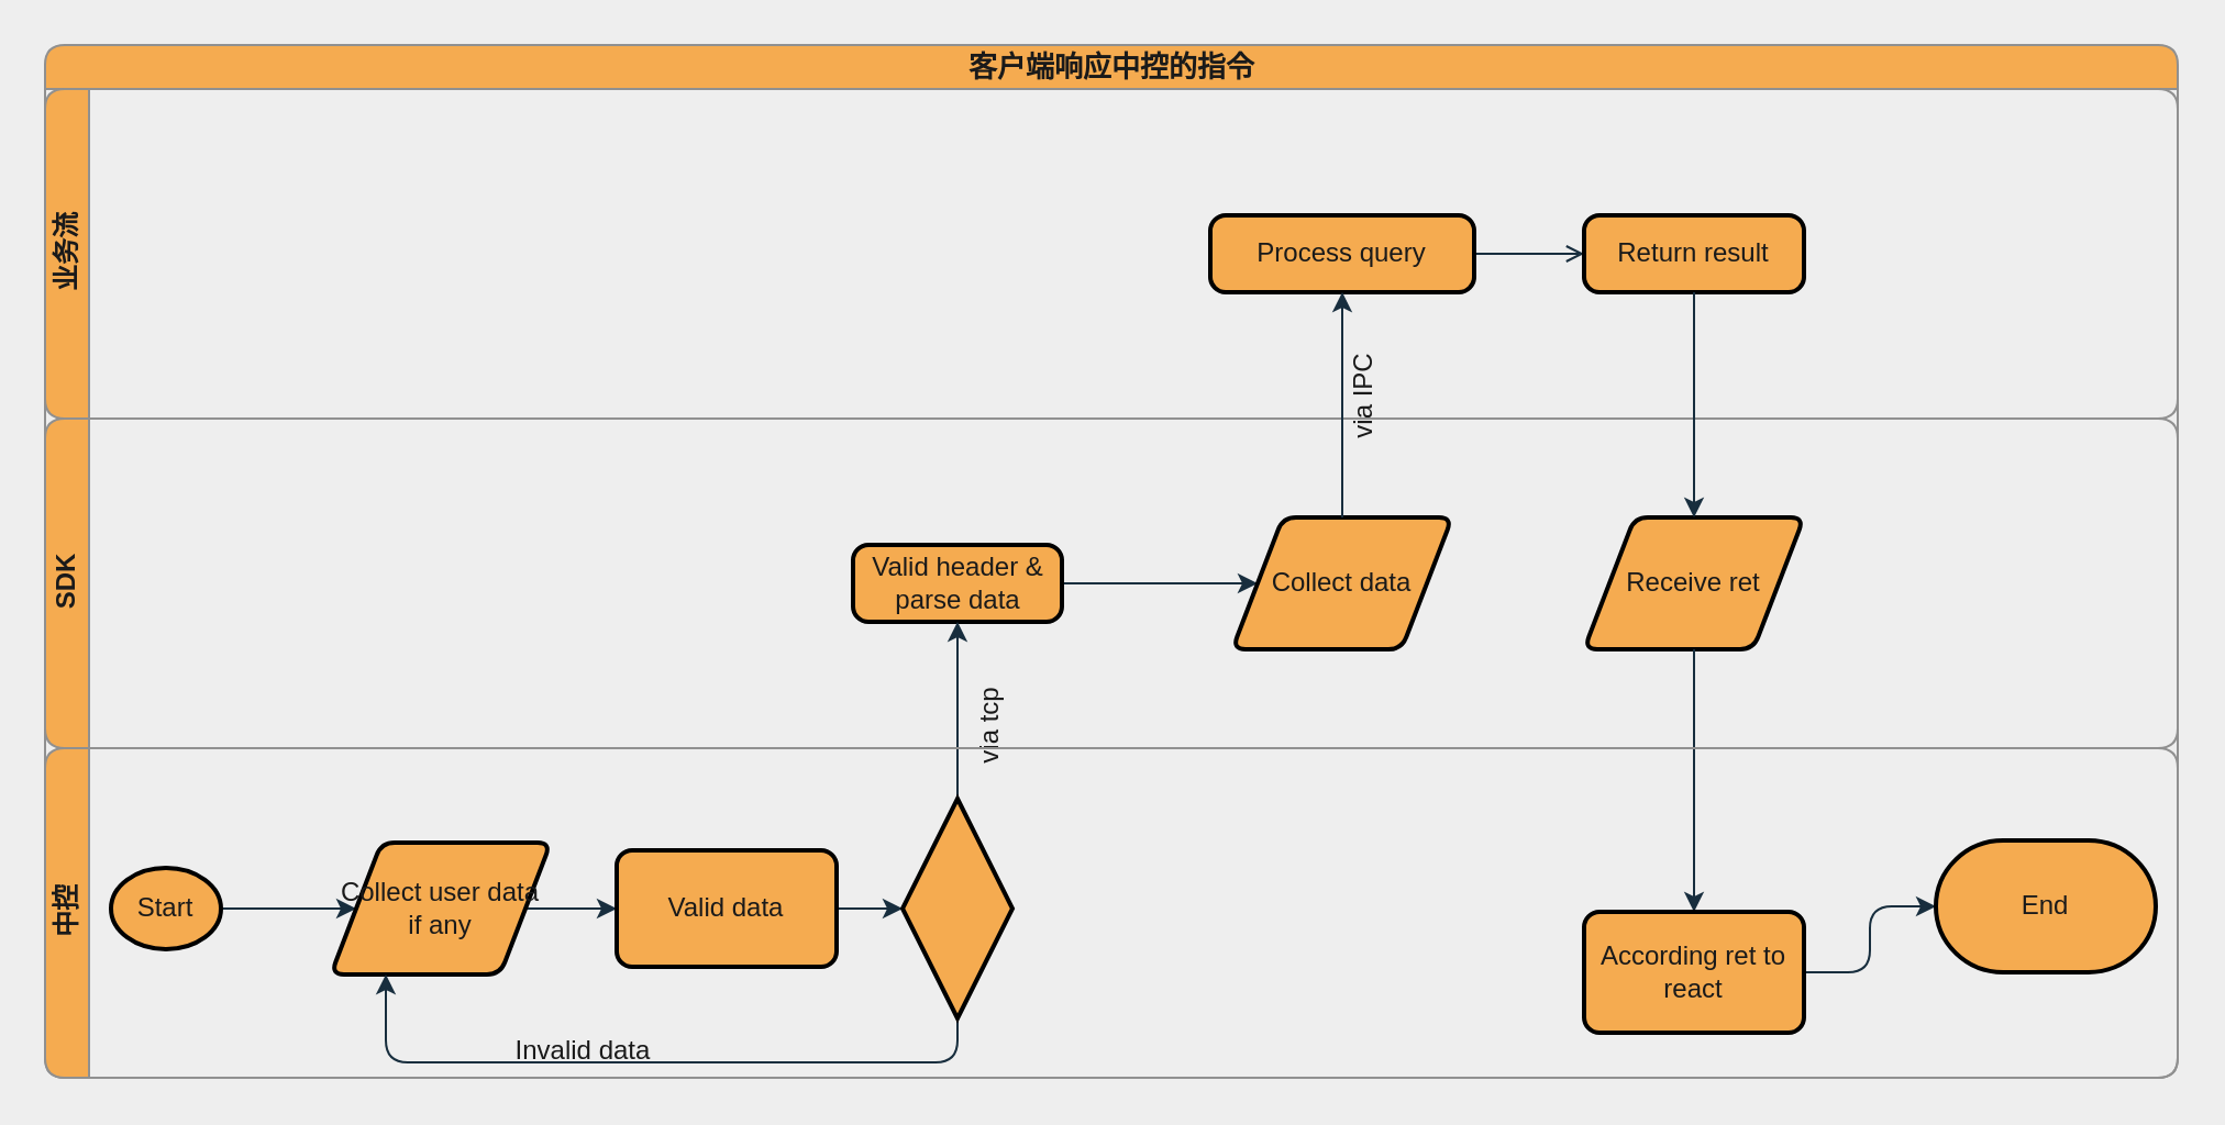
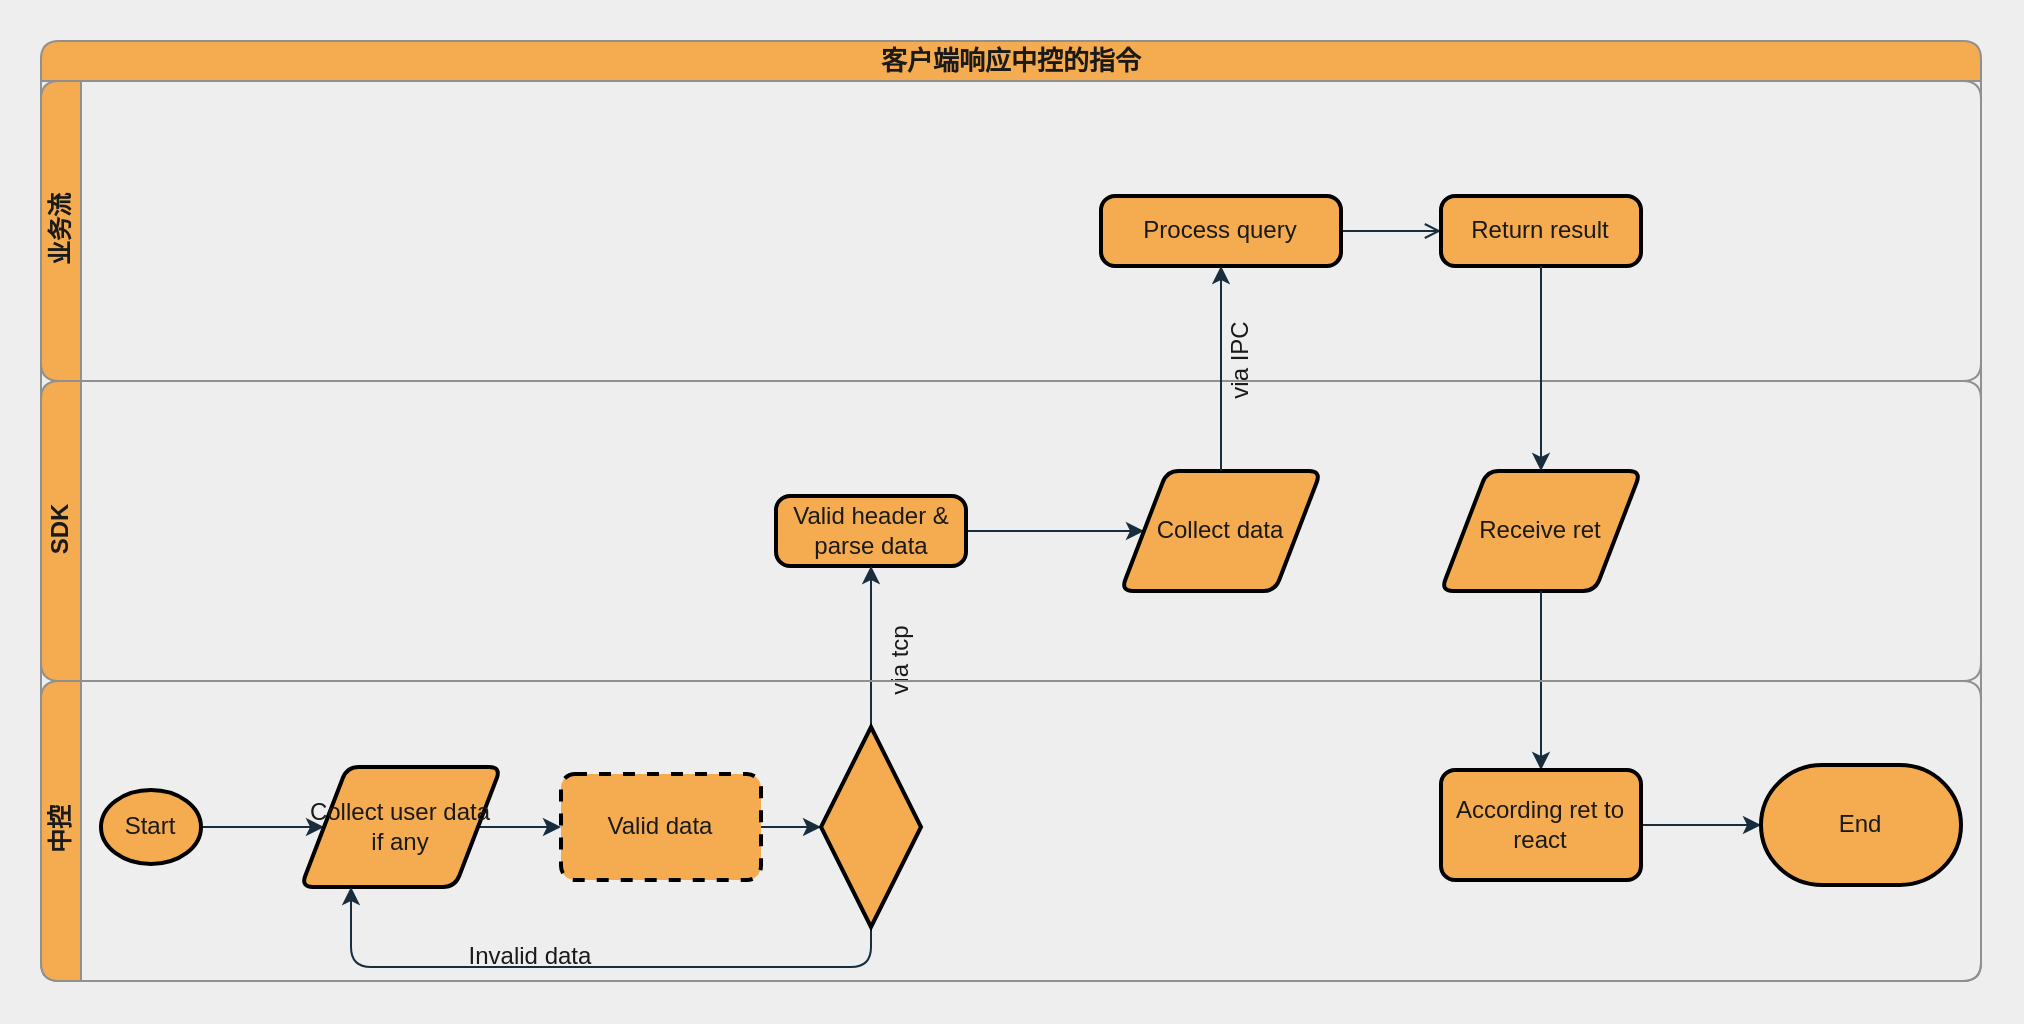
  <mxCell id="0" />
  <mxCell id="1" parent="0" />
  <mxCell id="2" value="客户端响应中控的指令" style="swimlane;html=1;childLayout=stackLayout;horizontal=1;startSize=20;horizontalStack=0;shadow=0;labelBackgroundColor=none;strokeWidth=1;fontFamily=Verdana;fontSize=13;align=center;fillColor=#F5AB50;strokeColor=#909090;fontColor=#1A1A1A;rounded=1;" parent="1" vertex="1"><mxGeometry x="20" y="20" width="970" height="470" as="geometry" /></mxCell>
  <mxCell id="3" value="业务流" style="swimlane;html=1;startSize=20;horizontal=0;fontSize=12;fillColor=#F5AB50;strokeColor=#909090;fontColor=#1A1A1A;rounded=1;" parent="2" vertex="1"><mxGeometry y="20" width="970" height="150" as="geometry" /></mxCell>
  <mxCell id="4" style="edgeStyle=orthogonalEdgeStyle;rounded=1;orthogonalLoop=1;jettySize=auto;html=1;entryX=0;entryY=0.5;entryDx=0;entryDy=0;strokeColor=#182E3E;fontColor=#1A1A1A;endArrow=open;" edge="1" parent="3" source="5" target="6"><mxGeometry relative="1" as="geometry" /></mxCell>
  <mxCell id="5" value="Process query" style="rounded=1;whiteSpace=wrap;html=1;absoluteArcSize=1;arcSize=14;strokeWidth=2;fillColor=#F5AB50;fontColor=#1A1A1A;" vertex="1" parent="3"><mxGeometry x="530" y="57.5" width="120" height="35" as="geometry" /></mxCell>
  <mxCell id="6" value="Return result" style="rounded=1;whiteSpace=wrap;html=1;absoluteArcSize=1;arcSize=14;strokeWidth=2;fillColor=#F5AB50;fontColor=#1A1A1A;" vertex="1" parent="3"><mxGeometry x="700" y="57.5" width="100" height="35" as="geometry" /></mxCell>
  <mxCell id="7" value="via IPC" style="text;html=1;strokeColor=none;fillColor=none;align=center;verticalAlign=middle;whiteSpace=wrap;rounded=0;fontColor=#1A1A1A;horizontal=0;" vertex="1" parent="3"><mxGeometry x="590" y="110" width="20" height="60" as="geometry" /></mxCell>
  <mxCell id="8" value="SDK" style="swimlane;html=1;startSize=20;horizontal=0;fontSize=12;fillColor=#F5AB50;strokeColor=#909090;fontColor=#1A1A1A;rounded=1;" parent="2" vertex="1"><mxGeometry y="170" width="970" height="150" as="geometry" /></mxCell>
  <mxCell id="9" style="edgeStyle=orthogonalEdgeStyle;rounded=1;orthogonalLoop=1;jettySize=auto;html=1;entryX=0;entryY=0.5;entryDx=0;entryDy=0;strokeColor=#182E3E;fontColor=#1A1A1A;" edge="1" parent="8" source="10" target="12"><mxGeometry relative="1" as="geometry" /></mxCell>
  <mxCell id="10" value="Valid header &amp;amp; parse data" style="rounded=1;whiteSpace=wrap;html=1;absoluteArcSize=1;arcSize=14;strokeWidth=2;fillColor=#F5AB50;fontColor=#1A1A1A;" vertex="1" parent="8"><mxGeometry x="367.5" y="57.5" width="95" height="35" as="geometry" /></mxCell>
  <mxCell id="11" value="via tcp" style="text;html=1;strokeColor=none;fillColor=none;align=center;verticalAlign=middle;whiteSpace=wrap;rounded=0;fontColor=#1A1A1A;direction=south;horizontal=0;" vertex="1" parent="8"><mxGeometry x="420" y="105" width="20" height="70" as="geometry" /></mxCell>
  <mxCell id="12" value="Collect data" style="shape=parallelogram;html=1;strokeWidth=2;perimeter=parallelogramPerimeter;whiteSpace=wrap;rounded=1;arcSize=12;size=0.23;fillColor=#F5AB50;fontColor=#1A1A1A;" vertex="1" parent="8"><mxGeometry x="540" y="45" width="100" height="60" as="geometry" /></mxCell>
  <mxCell id="13" value="Receive ret" style="shape=parallelogram;html=1;strokeWidth=2;perimeter=parallelogramPerimeter;whiteSpace=wrap;rounded=1;arcSize=12;size=0.23;fillColor=#F5AB50;fontColor=#1A1A1A;" vertex="1" parent="8"><mxGeometry x="700" y="45" width="100" height="60" as="geometry" /></mxCell>
  <mxCell id="14" style="edgeStyle=orthogonalEdgeStyle;rounded=1;orthogonalLoop=1;jettySize=auto;html=1;entryX=0.5;entryY=1;entryDx=0;entryDy=0;strokeColor=#182E3E;fontColor=#1A1A1A;" edge="1" parent="2" source="25" target="10"><mxGeometry relative="1" as="geometry" /></mxCell>
  <mxCell id="15" style="edgeStyle=orthogonalEdgeStyle;rounded=1;orthogonalLoop=1;jettySize=auto;html=1;entryX=0.5;entryY=1;entryDx=0;entryDy=0;strokeColor=#182E3E;fontColor=#1A1A1A;" edge="1" parent="2" source="12" target="5"><mxGeometry relative="1" as="geometry" /></mxCell>
  <mxCell id="16" style="edgeStyle=orthogonalEdgeStyle;rounded=1;orthogonalLoop=1;jettySize=auto;html=1;entryX=0.5;entryY=0;entryDx=0;entryDy=0;strokeColor=#182E3E;fontColor=#1A1A1A;" edge="1" parent="2" source="6" target="13"><mxGeometry relative="1" as="geometry" /></mxCell>
  <mxCell id="17" style="edgeStyle=orthogonalEdgeStyle;rounded=1;orthogonalLoop=1;jettySize=auto;html=1;entryX=0.5;entryY=0;entryDx=0;entryDy=0;strokeColor=#182E3E;fontColor=#1A1A1A;" edge="1" parent="2" source="13" target="28"><mxGeometry relative="1" as="geometry" /></mxCell>
  <mxCell id="18" value="中控" style="swimlane;html=1;startSize=20;horizontal=0;fontSize=12;fillColor=#F5AB50;strokeColor=#909090;fontColor=#1A1A1A;rounded=1;" parent="2" vertex="1"><mxGeometry y="320" width="970" height="150" as="geometry" /></mxCell>
  <mxCell id="19" style="edgeStyle=orthogonalEdgeStyle;rounded=1;orthogonalLoop=1;jettySize=auto;html=1;entryX=0;entryY=0.5;entryDx=0;entryDy=0;strokeColor=#182E3E;fontColor=#1A1A1A;exitX=1;exitY=0.5;exitDx=0;exitDy=0;exitPerimeter=0;" edge="1" parent="18" source="29" target="21"><mxGeometry relative="1" as="geometry"><mxPoint x="80" y="72.5" as="sourcePoint" /><mxPoint x="130" y="72.5" as="targetPoint" /></mxGeometry></mxCell>
  <mxCell id="20" style="edgeStyle=orthogonalEdgeStyle;rounded=1;orthogonalLoop=1;jettySize=auto;html=1;strokeColor=#182E3E;fontColor=#1A1A1A;" edge="1" parent="18" source="21" target="23"><mxGeometry relative="1" as="geometry" /></mxCell>
  <mxCell id="21" value="Collect user data if any" style="shape=parallelogram;html=1;strokeWidth=2;perimeter=parallelogramPerimeter;whiteSpace=wrap;rounded=1;arcSize=12;size=0.23;fillColor=#F5AB50;fontColor=#1A1A1A;" vertex="1" parent="18"><mxGeometry x="130" y="43" width="100" height="60" as="geometry" /></mxCell>
  <mxCell id="22" style="edgeStyle=orthogonalEdgeStyle;rounded=1;orthogonalLoop=1;jettySize=auto;html=1;strokeColor=#182E3E;fontColor=#1A1A1A;" edge="1" parent="18" source="23" target="25"><mxGeometry relative="1" as="geometry" /></mxCell>
- <mxCell id="23" value="Valid data" style="rounded=1;whiteSpace=wrap;html=1;absoluteArcSize=1;arcSize=14;strokeWidth=2;fillColor=#F5AB50;fontColor=#1A1A1A;" vertex="1" parent="18"><mxGeometry x="260" y="46.5" width="100" height="53" as="geometry" /></mxCell>
+ <mxCell id="23" value="Valid data" style="rounded=1;whiteSpace=wrap;html=1;absoluteArcSize=1;arcSize=14;strokeWidth=2;fillColor=#F5AB50;fontColor=#1A1A1A;dashed=1;" vertex="1" parent="18"><mxGeometry x="260" y="46.5" width="100" height="53" as="geometry" /></mxCell>
  <mxCell id="24" style="edgeStyle=orthogonalEdgeStyle;rounded=1;orthogonalLoop=1;jettySize=auto;html=1;entryX=0.25;entryY=1;entryDx=0;entryDy=0;strokeColor=#182E3E;fontColor=#1A1A1A;" edge="1" parent="18" source="25" target="21"><mxGeometry relative="1" as="geometry"><Array as="points"><mxPoint x="415" y="143" /><mxPoint x="155" y="143" /></Array></mxGeometry></mxCell>
  <mxCell id="25" value="" style="strokeWidth=2;html=1;shape=mxgraph.flowchart.decision;whiteSpace=wrap;rounded=1;fillColor=#F5AB50;fontColor=#1A1A1A;" vertex="1" parent="18"><mxGeometry x="390" y="23" width="50" height="100" as="geometry" /></mxCell>
  <mxCell id="26" value="Invalid data" style="text;html=1;strokeColor=none;fillColor=none;align=center;verticalAlign=middle;whiteSpace=wrap;rounded=0;fontColor=#1A1A1A;" vertex="1" parent="18"><mxGeometry x="210" y="128" width="70" height="20" as="geometry" /></mxCell>
  <mxCell id="27" style="edgeStyle=orthogonalEdgeStyle;rounded=1;orthogonalLoop=1;jettySize=auto;html=1;entryX=0;entryY=0.5;entryDx=0;entryDy=0;entryPerimeter=0;strokeColor=#182E3E;fontColor=#1A1A1A;" edge="1" parent="18" source="28" target="30"><mxGeometry relative="1" as="geometry" /></mxCell>
- <mxCell id="28" value="According ret to react" style="rounded=1;whiteSpace=wrap;html=1;absoluteArcSize=1;arcSize=14;strokeWidth=2;fillColor=#F5AB50;fontColor=#1A1A1A;" vertex="1" parent="18"><mxGeometry x="700" y="74.5" width="100" height="55" as="geometry" /></mxCell>
+ <mxCell id="28" value="According ret to react" style="rounded=1;whiteSpace=wrap;html=1;absoluteArcSize=1;arcSize=14;strokeWidth=2;fillColor=#F5AB50;fontColor=#1A1A1A;" vertex="1" parent="18"><mxGeometry x="700" y="44.5" width="100" height="55" as="geometry" /></mxCell>
  <mxCell id="29" value="Start" style="strokeWidth=2;html=1;shape=mxgraph.flowchart.start_1;whiteSpace=wrap;rounded=1;fillColor=#F5AB50;fontColor=#1A1A1A;" vertex="1" parent="18"><mxGeometry x="30" y="54.5" width="50" height="37" as="geometry" /></mxCell>
  <mxCell id="30" value="End" style="strokeWidth=2;html=1;shape=mxgraph.flowchart.terminator;whiteSpace=wrap;rounded=1;fillColor=#F5AB50;fontColor=#1A1A1A;" vertex="1" parent="18"><mxGeometry x="860" y="42" width="100" height="60" as="geometry" /></mxCell>
